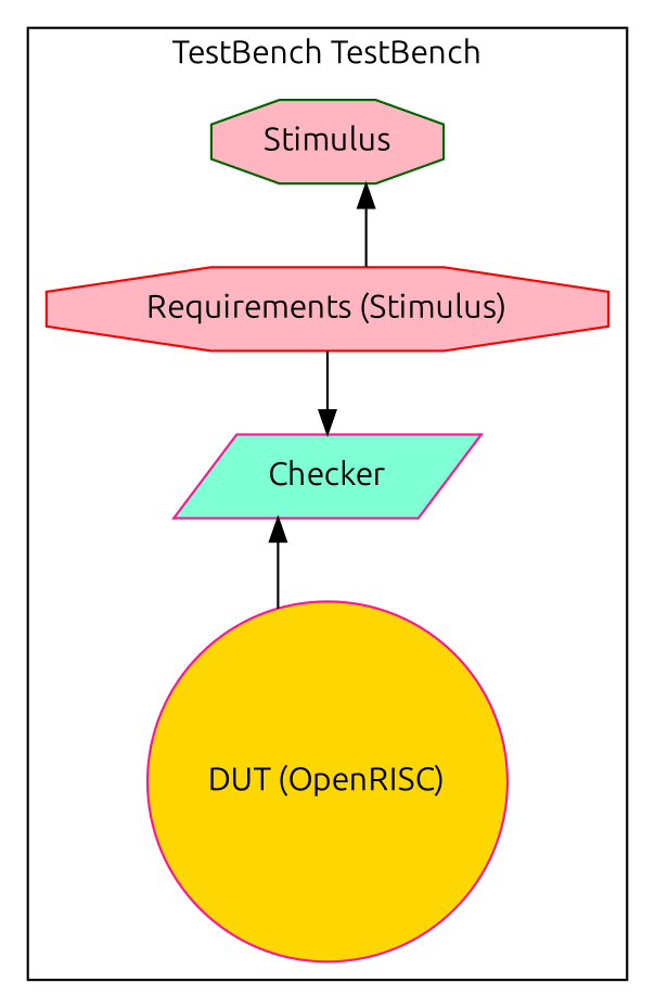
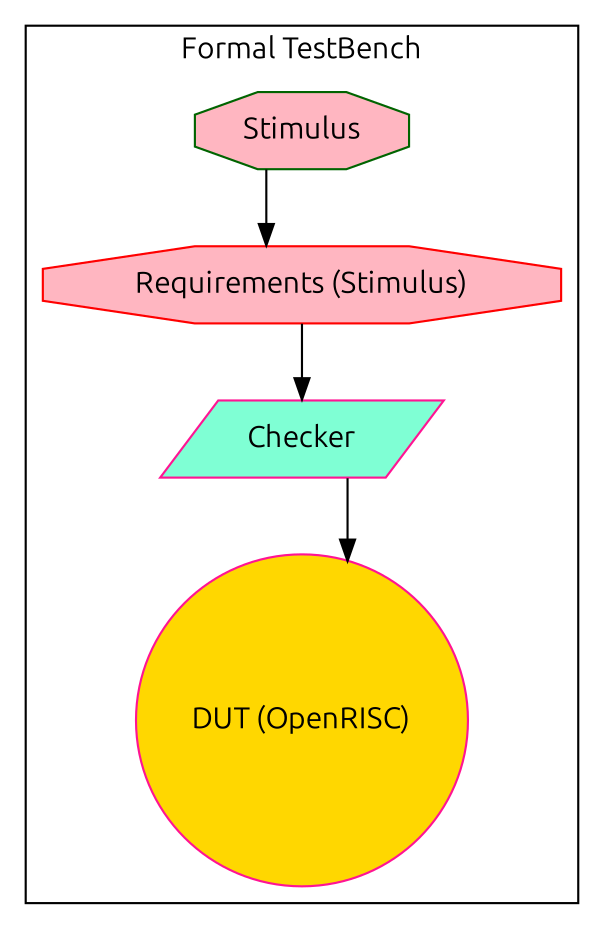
  digraph {
    fontname=Ubuntu
    rankdir=TB
    splines=ortho
    node [color=deeppink fillcolor=lightpink fontname=Ubuntu shape=octagon style=filled]
    edge [fontname=Ubuntu]
    n1 [color=darkgreen label=Stimulus]
    n2 [color=red label="Requirements (Stimulus)"]
    n3 [fillcolor=gold label="DUT (OpenRISC)" shape=circle]
    n4 [fillcolor=aquamarine label=Checker shape=parallelogram]
    subgraph cluster_1 {
-     label="TestBench TestBench"
+     label="Formal TestBench"
      n1
      n2
      n3
      n4
    }
-   n2 -> n1
+   n1 -> n2
    n2 -> n4
-   n3 -> n4
+   n4 -> n3
  }
